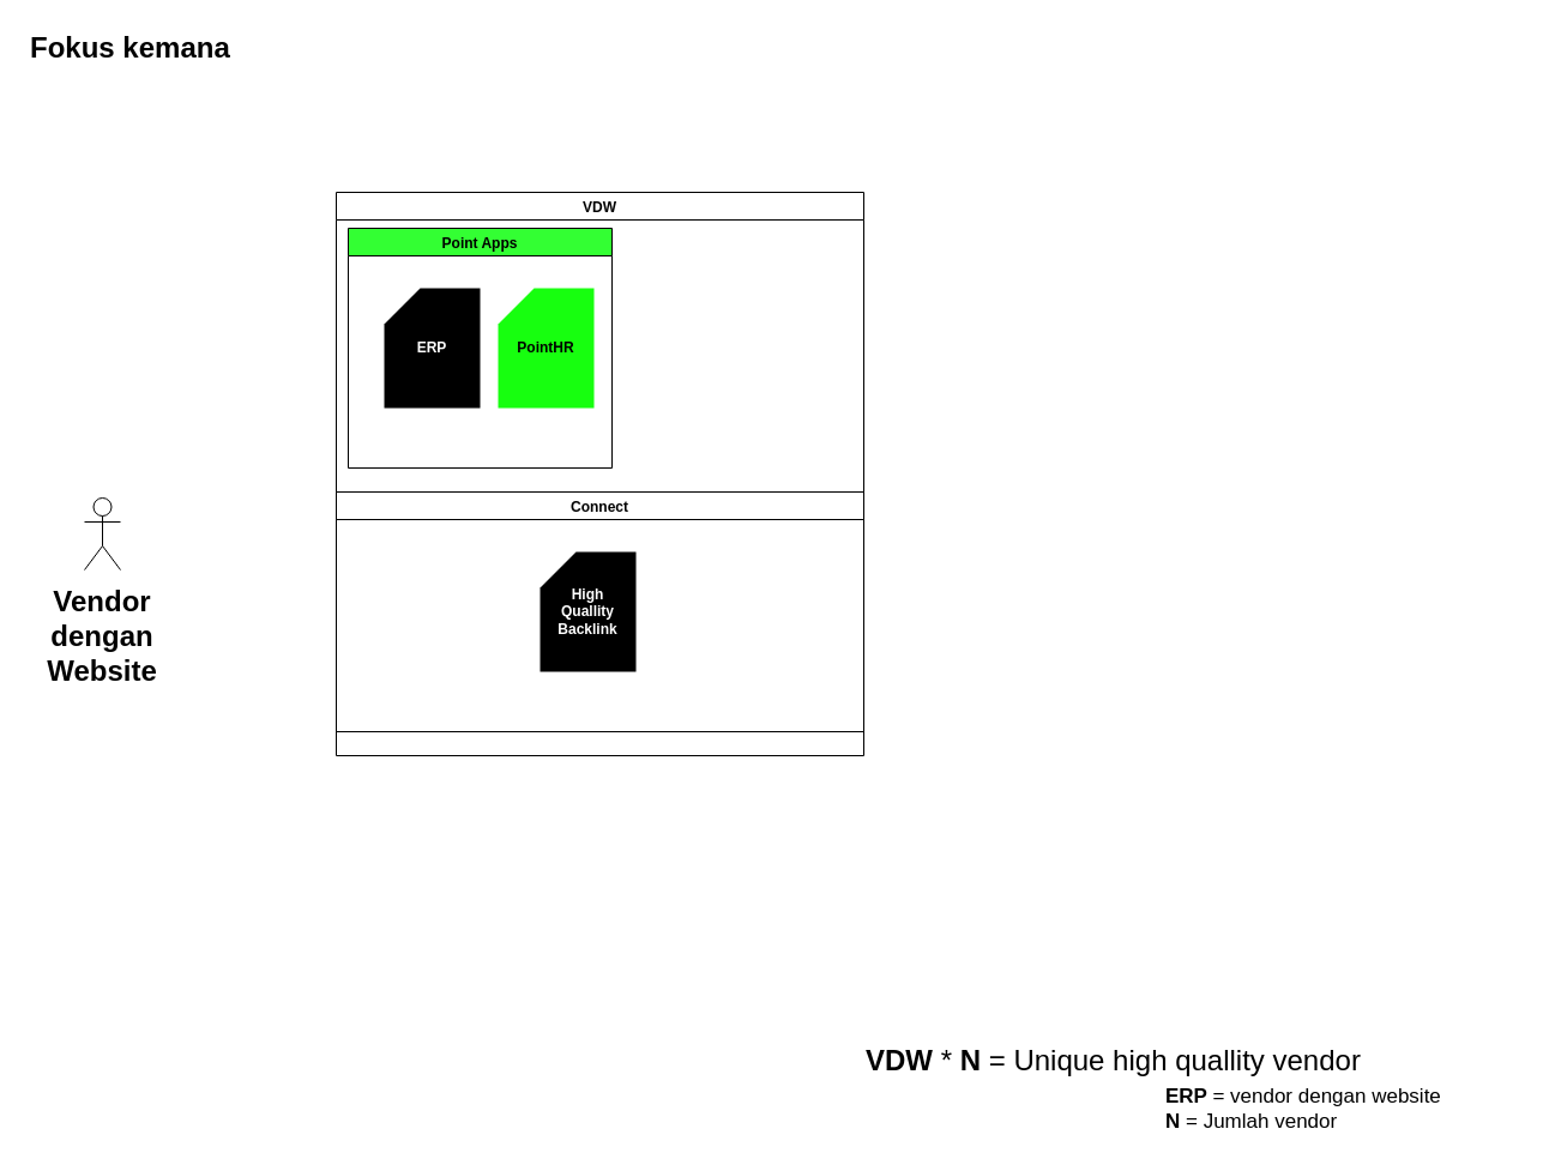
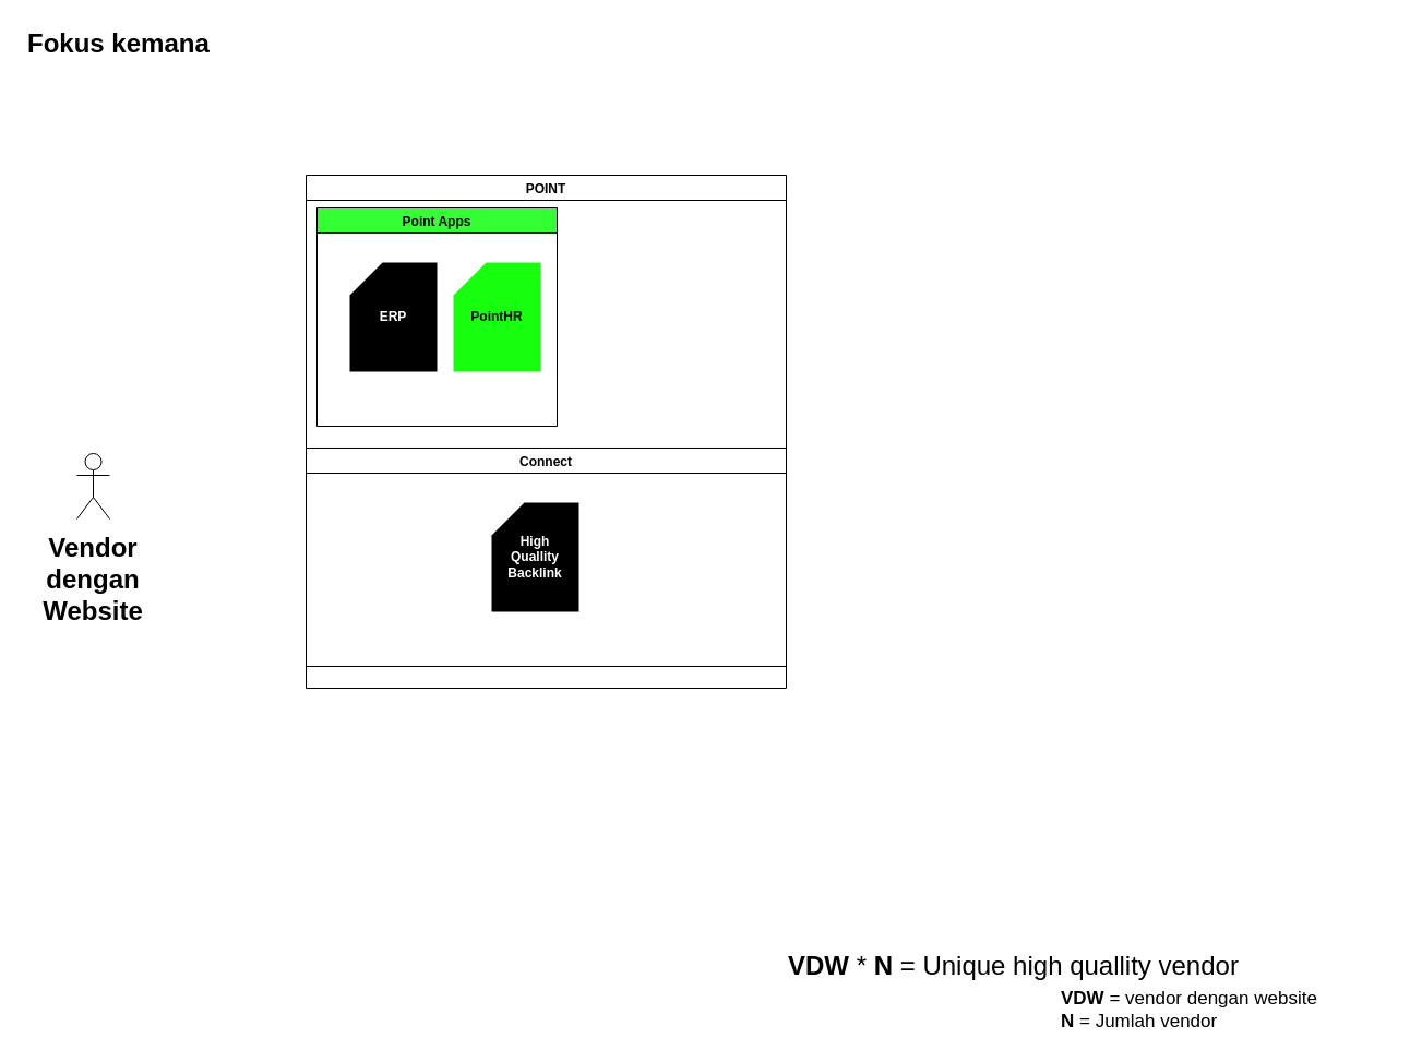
  <mxCell id="0" />
  <mxCell id="1" parent="0" />
- <mxCell id="2" value="VDW" style="swimlane;" vertex="1" parent="1"><mxGeometry x="280" y="160" width="440" height="470" as="geometry" /></mxCell>
+ <mxCell id="2" value="POINT" style="swimlane;" vertex="1" parent="1"><mxGeometry x="280" y="160" width="440" height="470" as="geometry" /></mxCell>
  <mxCell id="3" value="Point Apps" style="swimlane;fillColor=#33FF33;" vertex="1" parent="2"><mxGeometry x="10" y="30" width="220" height="200" as="geometry" /></mxCell>
  <mxCell id="4" value="ERP" style="shape=card;whiteSpace=wrap;html=1;fontColor=#FFFFFF;fillColor=#000000;strokeColor=none;fontStyle=1" vertex="1" parent="3"><mxGeometry x="30" y="50" width="80" height="100" as="geometry" /></mxCell>
  <mxCell id="5" value="PointHR" style="shape=card;whiteSpace=wrap;html=1;fontColor=#000000;fillColor=#17FF0F;strokeColor=none;fontStyle=1" vertex="1" parent="3"><mxGeometry x="125" y="50" width="80" height="100" as="geometry" /></mxCell>
  <mxCell id="6" value="Connect" style="swimlane;" vertex="1" parent="2"><mxGeometry y="250" width="440" height="200" as="geometry" /></mxCell>
  <mxCell id="7" value="High&lt;br&gt;Quallity Backlink" style="shape=card;whiteSpace=wrap;html=1;fontColor=#FFFFFF;fillColor=#000000;strokeColor=none;fontStyle=1" vertex="1" parent="6"><mxGeometry x="170" y="50" width="80" height="100" as="geometry" /></mxCell>
  <mxCell id="8" value="&lt;h1&gt;Fokus kemana&lt;/h1&gt;" style="text;html=1;strokeColor=none;fillColor=none;spacing=5;spacingTop=-20;whiteSpace=wrap;overflow=hidden;rounded=0;fontColor=#000000;" vertex="1" parent="1"><mxGeometry x="20" y="20" width="250" height="40" as="geometry" /></mxCell>
- <mxCell id="9" value="&lt;b&gt;ERP &lt;/b&gt;= vendor dengan website&lt;br&gt;&lt;b&gt;N&lt;/b&gt; = Jumlah vendor" style="text;html=1;strokeColor=none;fillColor=none;align=left;verticalAlign=middle;whiteSpace=wrap;rounded=0;fontSize=17;fontColor=#000000;" vertex="1" parent="1"><mxGeometry x="970" y="910" width="300" height="30" as="geometry" /></mxCell>
+ <mxCell id="9" value="&lt;b&gt;VDW &lt;/b&gt;= vendor dengan website&lt;br&gt;&lt;b&gt;N&lt;/b&gt; = Jumlah vendor" style="text;html=1;strokeColor=none;fillColor=none;align=left;verticalAlign=middle;whiteSpace=wrap;rounded=0;fontSize=17;fontColor=#000000;" vertex="1" parent="1"><mxGeometry x="970" y="910" width="300" height="30" as="geometry" /></mxCell>
  <mxCell id="10" value="&lt;b&gt;VDW&lt;/b&gt; * &lt;b&gt;N&lt;/b&gt; = Unique high quallity vendor" style="text;html=1;strokeColor=none;fillColor=none;align=left;verticalAlign=middle;whiteSpace=wrap;rounded=0;fontSize=24;fontColor=#000000;" vertex="1" parent="1"><mxGeometry x="720" y="870" width="440" height="30" as="geometry" /></mxCell>
  <mxCell id="11" value="Vendor&#10;dengan&#10;Website" style="shape=umlActor;verticalLabelPosition=bottom;verticalAlign=top;outlineConnect=0;fontSize=24;fontColor=#000000;strokeColor=default;fillColor=#FFFFFF;fontStyle=1;spacingTop=5;" vertex="1" parent="1"><mxGeometry x="70" y="415" width="30" height="60" as="geometry" /></mxCell>
